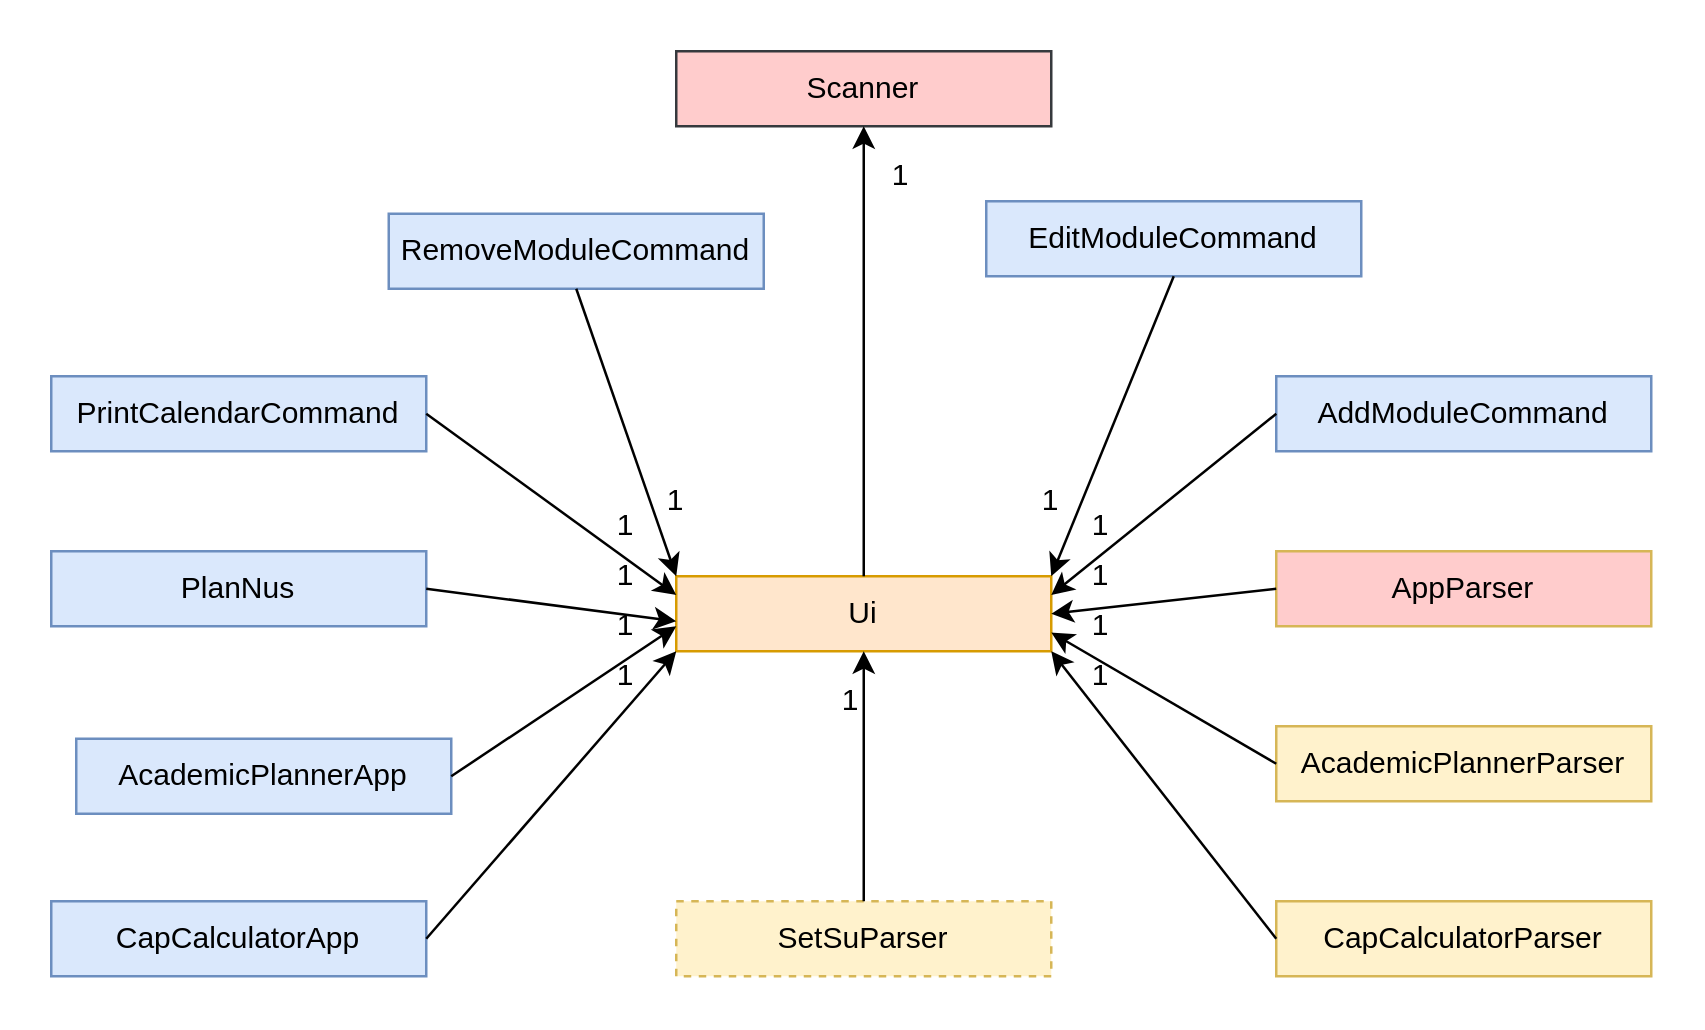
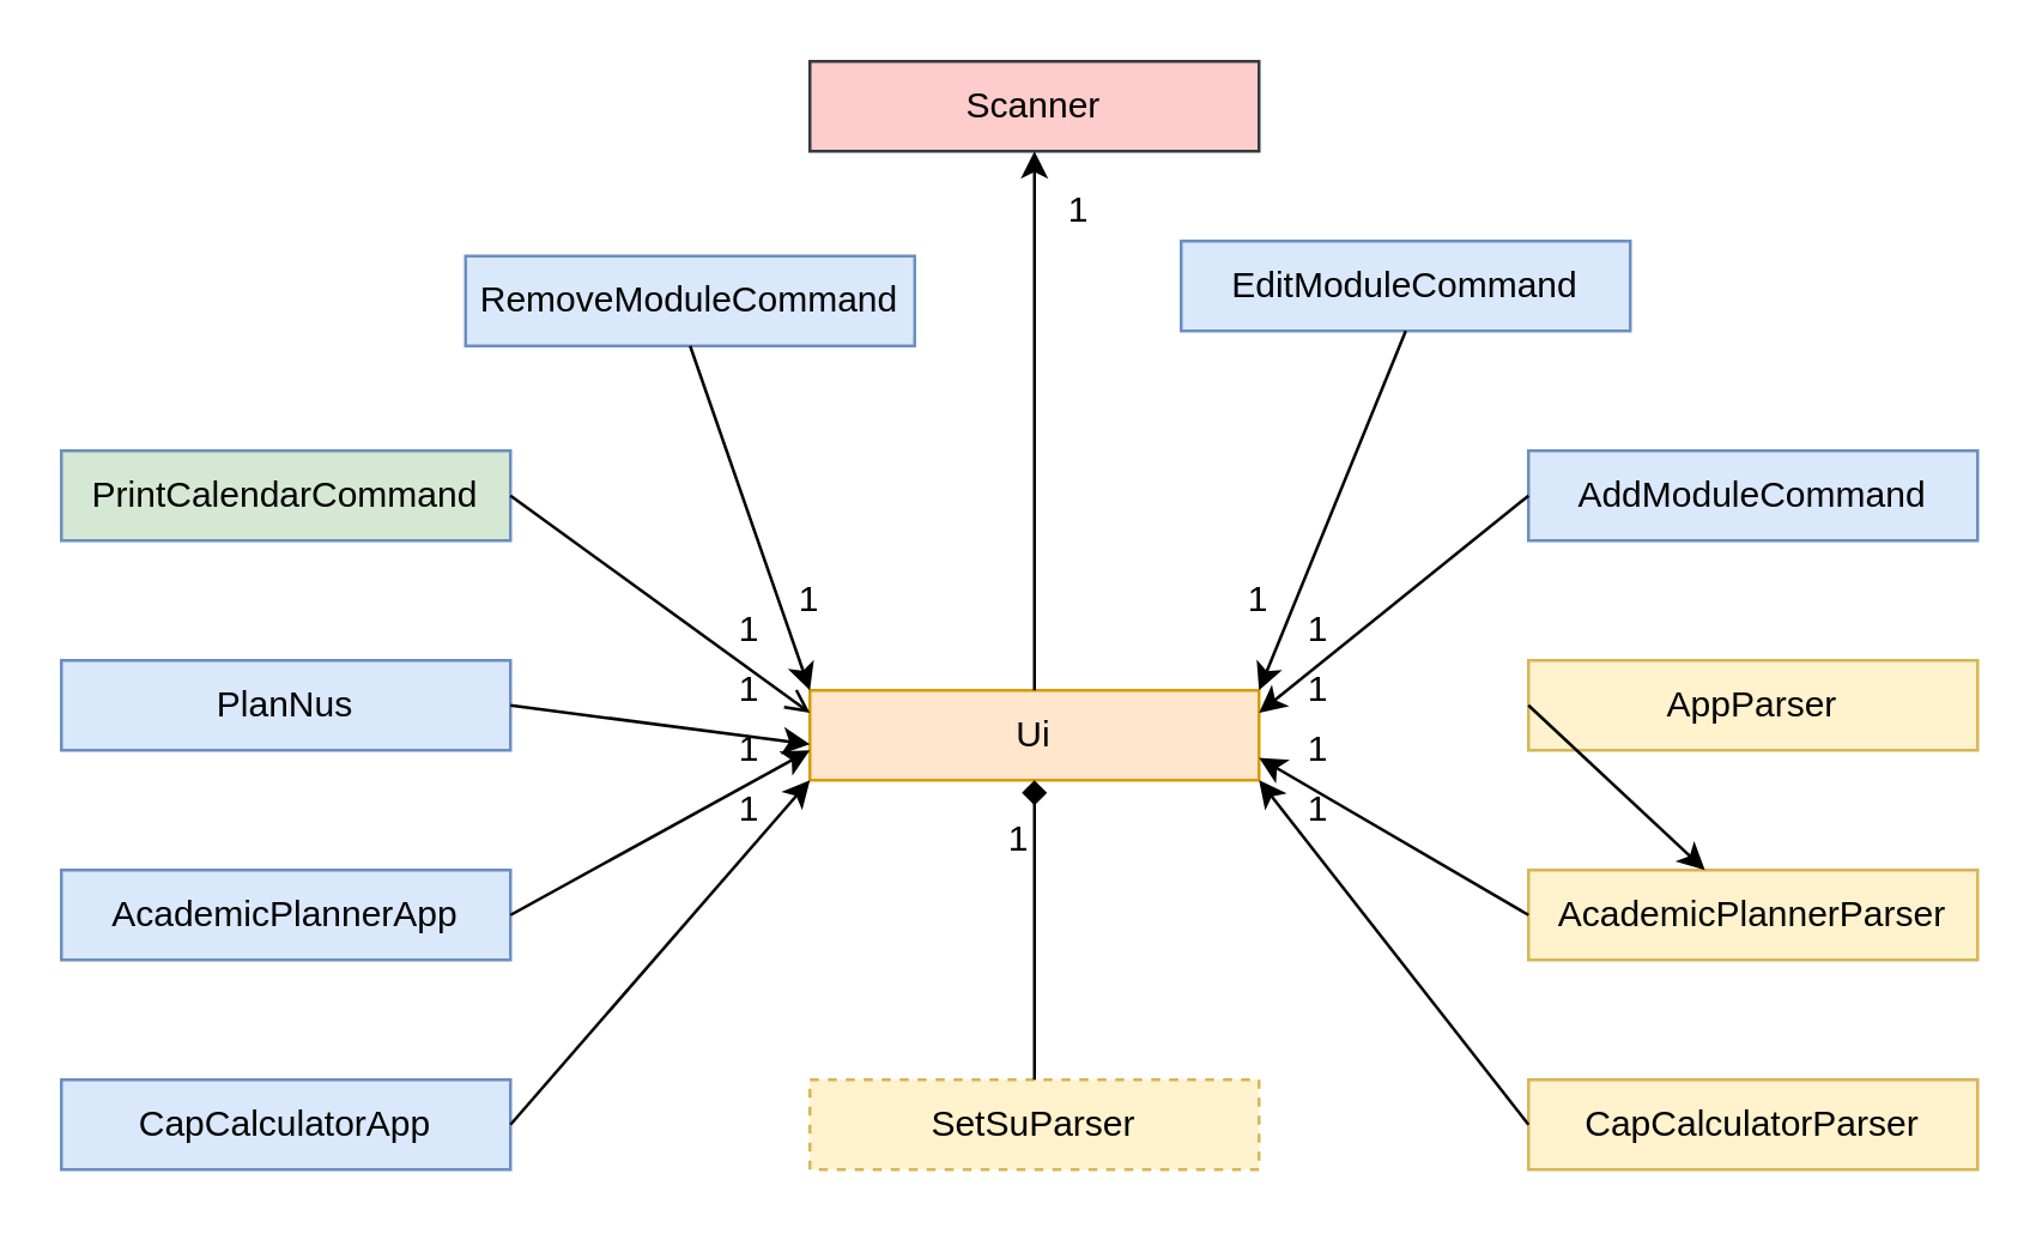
  <mxCell id="0" />
  <mxCell id="1" parent="0" />
  <mxCell id="2" value="Ui" style="rounded=0;whiteSpace=wrap;html=1;fillColor=#ffe6cc;strokeColor=#d79b00;" parent="1" vertex="1"><mxGeometry x="270" y="230" width="150" height="30" as="geometry" /></mxCell>
  <mxCell id="3" value="PlanNus" style="rounded=0;whiteSpace=wrap;html=1;fillColor=#dae8fc;strokeColor=#6c8ebf;" parent="1" vertex="1"><mxGeometry x="20" y="220" width="150" height="30" as="geometry" /></mxCell>
  <mxCell id="4" value="CapCalculatorApp" style="rounded=0;whiteSpace=wrap;html=1;fillColor=#dae8fc;strokeColor=#6c8ebf;" parent="1" vertex="1"><mxGeometry x="20" y="360" width="150" height="30" as="geometry" /></mxCell>
- <mxCell id="5" value="AcademicPlannerApp" style="rounded=0;whiteSpace=wrap;html=1;fillColor=#dae8fc;strokeColor=#6c8ebf;" parent="1" vertex="1"><mxGeometry x="30" y="295" width="150" height="30" as="geometry" /></mxCell>
+ <mxCell id="5" value="AcademicPlannerApp" style="rounded=0;whiteSpace=wrap;html=1;fillColor=#dae8fc;strokeColor=#6c8ebf;" parent="1" vertex="1"><mxGeometry x="20" y="290" width="150" height="30" as="geometry" /></mxCell>
  <mxCell id="6" value="AddModuleCommand" style="rounded=0;whiteSpace=wrap;html=1;fillColor=#dae8fc;strokeColor=#6c8ebf;" parent="1" vertex="1"><mxGeometry x="510" y="150" width="150" height="30" as="geometry" /></mxCell>
  <mxCell id="7" value="RemoveModuleCommand" style="rounded=0;whiteSpace=wrap;html=1;fillColor=#dae8fc;strokeColor=#6c8ebf;" parent="1" vertex="1"><mxGeometry x="155" y="85" width="150" height="30" as="geometry" /></mxCell>
  <mxCell id="8" value="EditModuleCommand" style="rounded=0;whiteSpace=wrap;html=1;fillColor=#dae8fc;strokeColor=#6c8ebf;" parent="1" vertex="1"><mxGeometry x="394" y="80" width="150" height="30" as="geometry" /></mxCell>
- <mxCell id="9" value="PrintCalendarCommand" style="rounded=0;whiteSpace=wrap;html=1;fillColor=#dae8fc;strokeColor=#6c8ebf;" parent="1" vertex="1"><mxGeometry x="20" y="150" width="150" height="30" as="geometry" /></mxCell>
- <mxCell id="10" value="AppParser" style="rounded=0;whiteSpace=wrap;html=1;fillColor=#ffcccc;strokeColor=#d6b656;" parent="1" vertex="1"><mxGeometry x="510" y="220" width="150" height="30" as="geometry" /></mxCell>
+ <mxCell id="9" value="PrintCalendarCommand" style="rounded=0;whiteSpace=wrap;html=1;fillColor=#d5e8d4;strokeColor=#6c8ebf;" parent="1" vertex="1"><mxGeometry x="20" y="150" width="150" height="30" as="geometry" /></mxCell>
+ <mxCell id="10" value="AppParser" style="rounded=0;whiteSpace=wrap;html=1;fillColor=#fff2cc;strokeColor=#d6b656;" parent="1" vertex="1"><mxGeometry x="510" y="220" width="150" height="30" as="geometry" /></mxCell>
  <mxCell id="11" value="AcademicPlannerParser" style="rounded=0;whiteSpace=wrap;html=1;fillColor=#fff2cc;strokeColor=#d6b656;" parent="1" vertex="1"><mxGeometry x="510" y="290" width="150" height="30" as="geometry" /></mxCell>
  <mxCell id="12" value="CapCalculatorParser" style="rounded=0;whiteSpace=wrap;html=1;fillColor=#fff2cc;strokeColor=#d6b656;" parent="1" vertex="1"><mxGeometry x="510" y="360" width="150" height="30" as="geometry" /></mxCell>
  <mxCell id="13" value="SetSuParser" style="rounded=0;whiteSpace=wrap;html=1;fillColor=#fff2cc;strokeColor=#d6b656;dashed=1;" parent="1" vertex="1"><mxGeometry x="270" y="360" width="150" height="30" as="geometry" /></mxCell>
- <mxCell id="14" value="" style="endArrow=classic;html=1;exitX=1;exitY=0.5;exitDx=0;exitDy=0;entryX=0;entryY=0.25;entryDx=0;entryDy=0;fillColor=#dae8fc;" edge="1" parent="1" source="9" target="2"><mxGeometry width="50" height="50" relative="1" as="geometry"><mxPoint x="380" y="230" as="sourcePoint" /><mxPoint x="240" y="200" as="targetPoint" /></mxGeometry></mxCell>
+ <mxCell id="14" value="" style="endArrow=open;html=1;exitX=1;exitY=0.5;exitDx=0;exitDy=0;entryX=0;entryY=0.25;entryDx=0;entryDy=0;fillColor=#dae8fc;" edge="1" parent="1" source="9" target="2"><mxGeometry width="50" height="50" relative="1" as="geometry"><mxPoint x="380" y="230" as="sourcePoint" /><mxPoint x="240" y="200" as="targetPoint" /></mxGeometry></mxCell>
  <mxCell id="15" value="" style="endArrow=classic;html=1;exitX=1;exitY=0.5;exitDx=0;exitDy=0;fillColor=#dae8fc;" edge="1" parent="1" source="3"><mxGeometry width="50" height="50" relative="1" as="geometry"><mxPoint x="180" y="175" as="sourcePoint" /><mxPoint x="270" y="248" as="targetPoint" /></mxGeometry></mxCell>
  <mxCell id="16" value="" style="endArrow=classic;html=1;exitX=1;exitY=0.5;exitDx=0;exitDy=0;fillColor=#dae8fc;" edge="1" parent="1" source="5"><mxGeometry width="50" height="50" relative="1" as="geometry"><mxPoint x="180" y="245" as="sourcePoint" /><mxPoint x="270" y="250" as="targetPoint" /></mxGeometry></mxCell>
  <mxCell id="17" value="" style="endArrow=classic;html=1;exitX=1;exitY=0.5;exitDx=0;exitDy=0;fillColor=#dae8fc;entryX=0;entryY=1;entryDx=0;entryDy=0;" edge="1" parent="1" source="4" target="2"><mxGeometry width="50" height="50" relative="1" as="geometry"><mxPoint x="180" y="315" as="sourcePoint" /><mxPoint x="280" y="270" as="targetPoint" /></mxGeometry></mxCell>
- <mxCell id="18" value="" style="endArrow=classic;html=1;exitX=0.5;exitY=0;exitDx=0;exitDy=0;fillColor=#dae8fc;entryX=0.5;entryY=1;entryDx=0;entryDy=0;" edge="1" parent="1" source="13" target="2"><mxGeometry width="50" height="50" relative="1" as="geometry"><mxPoint x="310" y="390" as="sourcePoint" /><mxPoint x="410" y="275" as="targetPoint" /></mxGeometry></mxCell>
+ <mxCell id="18" value="" style="endArrow=diamond;html=1;exitX=0.5;exitY=0;exitDx=0;exitDy=0;fillColor=#dae8fc;entryX=0.5;entryY=1;entryDx=0;entryDy=0;" edge="1" parent="1" source="13" target="2"><mxGeometry width="50" height="50" relative="1" as="geometry"><mxPoint x="310" y="390" as="sourcePoint" /><mxPoint x="410" y="275" as="targetPoint" /></mxGeometry></mxCell>
  <mxCell id="19" value="" style="endArrow=classic;html=1;exitX=0;exitY=0.5;exitDx=0;exitDy=0;fillColor=#dae8fc;entryX=1;entryY=1;entryDx=0;entryDy=0;" edge="1" parent="1" source="12" target="2"><mxGeometry width="50" height="50" relative="1" as="geometry"><mxPoint x="480" y="380" as="sourcePoint" /><mxPoint x="480" y="280" as="targetPoint" /></mxGeometry></mxCell>
  <mxCell id="20" value="" style="endArrow=classic;html=1;exitX=0;exitY=0.5;exitDx=0;exitDy=0;fillColor=#dae8fc;entryX=1;entryY=0.75;entryDx=0;entryDy=0;" edge="1" parent="1" source="11" target="2"><mxGeometry width="50" height="50" relative="1" as="geometry"><mxPoint x="520" y="335" as="sourcePoint" /><mxPoint x="430" y="220" as="targetPoint" /></mxGeometry></mxCell>
- <mxCell id="21" value="" style="endArrow=classic;html=1;exitX=0;exitY=0.5;exitDx=0;exitDy=0;fillColor=#dae8fc;entryX=1;entryY=0.5;entryDx=0;entryDy=0;" edge="1" parent="1" source="10" target="2"><mxGeometry width="50" height="50" relative="1" as="geometry"><mxPoint x="490" y="230" as="sourcePoint" /><mxPoint x="400" y="177.5" as="targetPoint" /></mxGeometry></mxCell>
+ <mxCell id="21" value="" style="endArrow=classic;html=1;exitX=0;exitY=0.5;exitDx=0;exitDy=0;fillColor=#dae8fc;" edge="1" parent="1" source="10" target="11"><mxGeometry width="50" height="50" relative="1" as="geometry"><mxPoint x="490" y="230" as="sourcePoint" /><mxPoint x="400" y="177.5" as="targetPoint" /></mxGeometry></mxCell>
  <mxCell id="22" value="" style="endArrow=classic;html=1;exitX=0;exitY=0.5;exitDx=0;exitDy=0;fillColor=#dae8fc;entryX=1;entryY=0.25;entryDx=0;entryDy=0;" edge="1" parent="1" source="6" target="2"><mxGeometry width="50" height="50" relative="1" as="geometry"><mxPoint x="490" y="190" as="sourcePoint" /><mxPoint x="400" y="200" as="targetPoint" /></mxGeometry></mxCell>
  <mxCell id="23" value="" style="endArrow=classic;html=1;exitX=0.5;exitY=1;exitDx=0;exitDy=0;fillColor=#dae8fc;entryX=1;entryY=0;entryDx=0;entryDy=0;" edge="1" parent="1" source="8" target="2"><mxGeometry width="50" height="50" relative="1" as="geometry"><mxPoint x="439" y="120" as="sourcePoint" /><mxPoint x="349" y="130" as="targetPoint" /></mxGeometry></mxCell>
  <mxCell id="24" value="" style="endArrow=classic;html=1;exitX=0.5;exitY=1;exitDx=0;exitDy=0;fillColor=#dae8fc;entryX=0;entryY=0;entryDx=0;entryDy=0;" edge="1" parent="1" source="7" target="2"><mxGeometry width="50" height="50" relative="1" as="geometry"><mxPoint x="299" y="110" as="sourcePoint" /><mxPoint x="250" y="230" as="targetPoint" /></mxGeometry></mxCell>
  <mxCell id="25" value="Scanner" style="rounded=0;whiteSpace=wrap;html=1;fillColor=#ffcccc;strokeColor=#36393d;" vertex="1" parent="1"><mxGeometry x="270" y="20" width="150" height="30" as="geometry" /></mxCell>
  <mxCell id="26" value="" style="endArrow=classic;html=1;exitX=0.5;exitY=0;exitDx=0;exitDy=0;fillColor=#dae8fc;entryX=0.5;entryY=1;entryDx=0;entryDy=0;" edge="1" parent="1" source="2" target="25"><mxGeometry width="50" height="50" relative="1" as="geometry"><mxPoint x="339" y="80" as="sourcePoint" /><mxPoint x="290" y="200" as="targetPoint" /></mxGeometry></mxCell>
  <mxCell id="27" value="1" style="text;html=1;strokeColor=none;fillColor=none;align=center;verticalAlign=middle;whiteSpace=wrap;rounded=0;" vertex="1" parent="1"><mxGeometry x="260" y="190" width="20" height="20" as="geometry" /></mxCell>
  <mxCell id="28" value="1" style="text;html=1;strokeColor=none;fillColor=none;align=center;verticalAlign=middle;whiteSpace=wrap;rounded=0;" vertex="1" parent="1"><mxGeometry x="240" y="200" width="20" height="20" as="geometry" /></mxCell>
  <mxCell id="29" value="1" style="text;html=1;strokeColor=none;fillColor=none;align=center;verticalAlign=middle;whiteSpace=wrap;rounded=0;" vertex="1" parent="1"><mxGeometry x="240" y="220" width="20" height="20" as="geometry" /></mxCell>
  <mxCell id="30" value="1" style="text;html=1;strokeColor=none;fillColor=none;align=center;verticalAlign=middle;whiteSpace=wrap;rounded=0;" vertex="1" parent="1"><mxGeometry x="240" y="240" width="20" height="20" as="geometry" /></mxCell>
  <mxCell id="31" value="1" style="text;html=1;strokeColor=none;fillColor=none;align=center;verticalAlign=middle;whiteSpace=wrap;rounded=0;" vertex="1" parent="1"><mxGeometry x="240" y="260" width="20" height="20" as="geometry" /></mxCell>
  <mxCell id="32" value="1" style="text;html=1;strokeColor=none;fillColor=none;align=center;verticalAlign=middle;whiteSpace=wrap;rounded=0;" vertex="1" parent="1"><mxGeometry x="330" y="270" width="20" height="20" as="geometry" /></mxCell>
  <mxCell id="33" value="1" style="text;html=1;strokeColor=none;fillColor=none;align=center;verticalAlign=middle;whiteSpace=wrap;rounded=0;" vertex="1" parent="1"><mxGeometry x="430" y="260" width="20" height="20" as="geometry" /></mxCell>
  <mxCell id="34" value="1" style="text;html=1;strokeColor=none;fillColor=none;align=center;verticalAlign=middle;whiteSpace=wrap;rounded=0;" vertex="1" parent="1"><mxGeometry x="430" y="240" width="20" height="20" as="geometry" /></mxCell>
  <mxCell id="35" value="1" style="text;html=1;strokeColor=none;fillColor=none;align=center;verticalAlign=middle;whiteSpace=wrap;rounded=0;" vertex="1" parent="1"><mxGeometry x="430" y="220" width="20" height="20" as="geometry" /></mxCell>
  <mxCell id="36" value="1" style="text;html=1;strokeColor=none;fillColor=none;align=center;verticalAlign=middle;whiteSpace=wrap;rounded=0;" vertex="1" parent="1"><mxGeometry x="430" y="200" width="20" height="20" as="geometry" /></mxCell>
  <mxCell id="37" value="1" style="text;html=1;strokeColor=none;fillColor=none;align=center;verticalAlign=middle;whiteSpace=wrap;rounded=0;" vertex="1" parent="1"><mxGeometry x="410" y="190" width="20" height="20" as="geometry" /></mxCell>
  <mxCell id="38" value="1" style="text;html=1;strokeColor=none;fillColor=none;align=center;verticalAlign=middle;whiteSpace=wrap;rounded=0;" vertex="1" parent="1"><mxGeometry x="350" y="60" width="20" height="20" as="geometry" /></mxCell>
